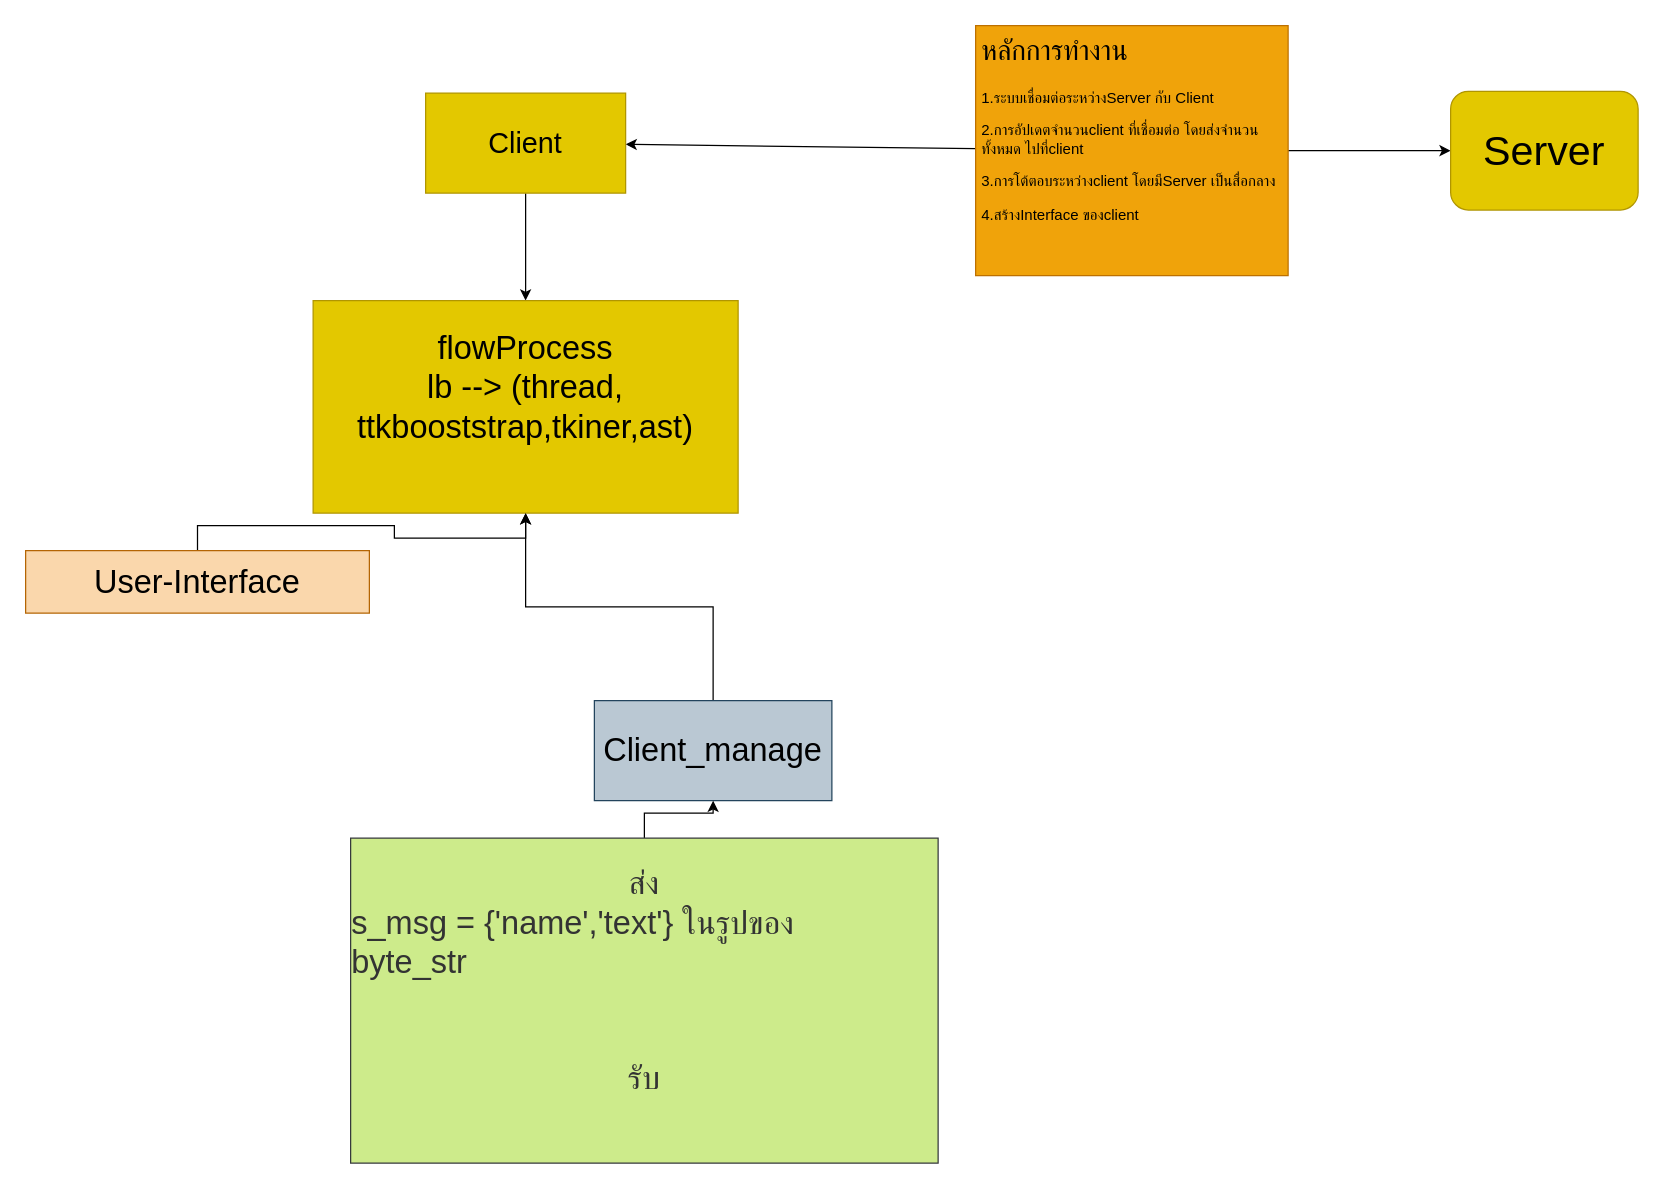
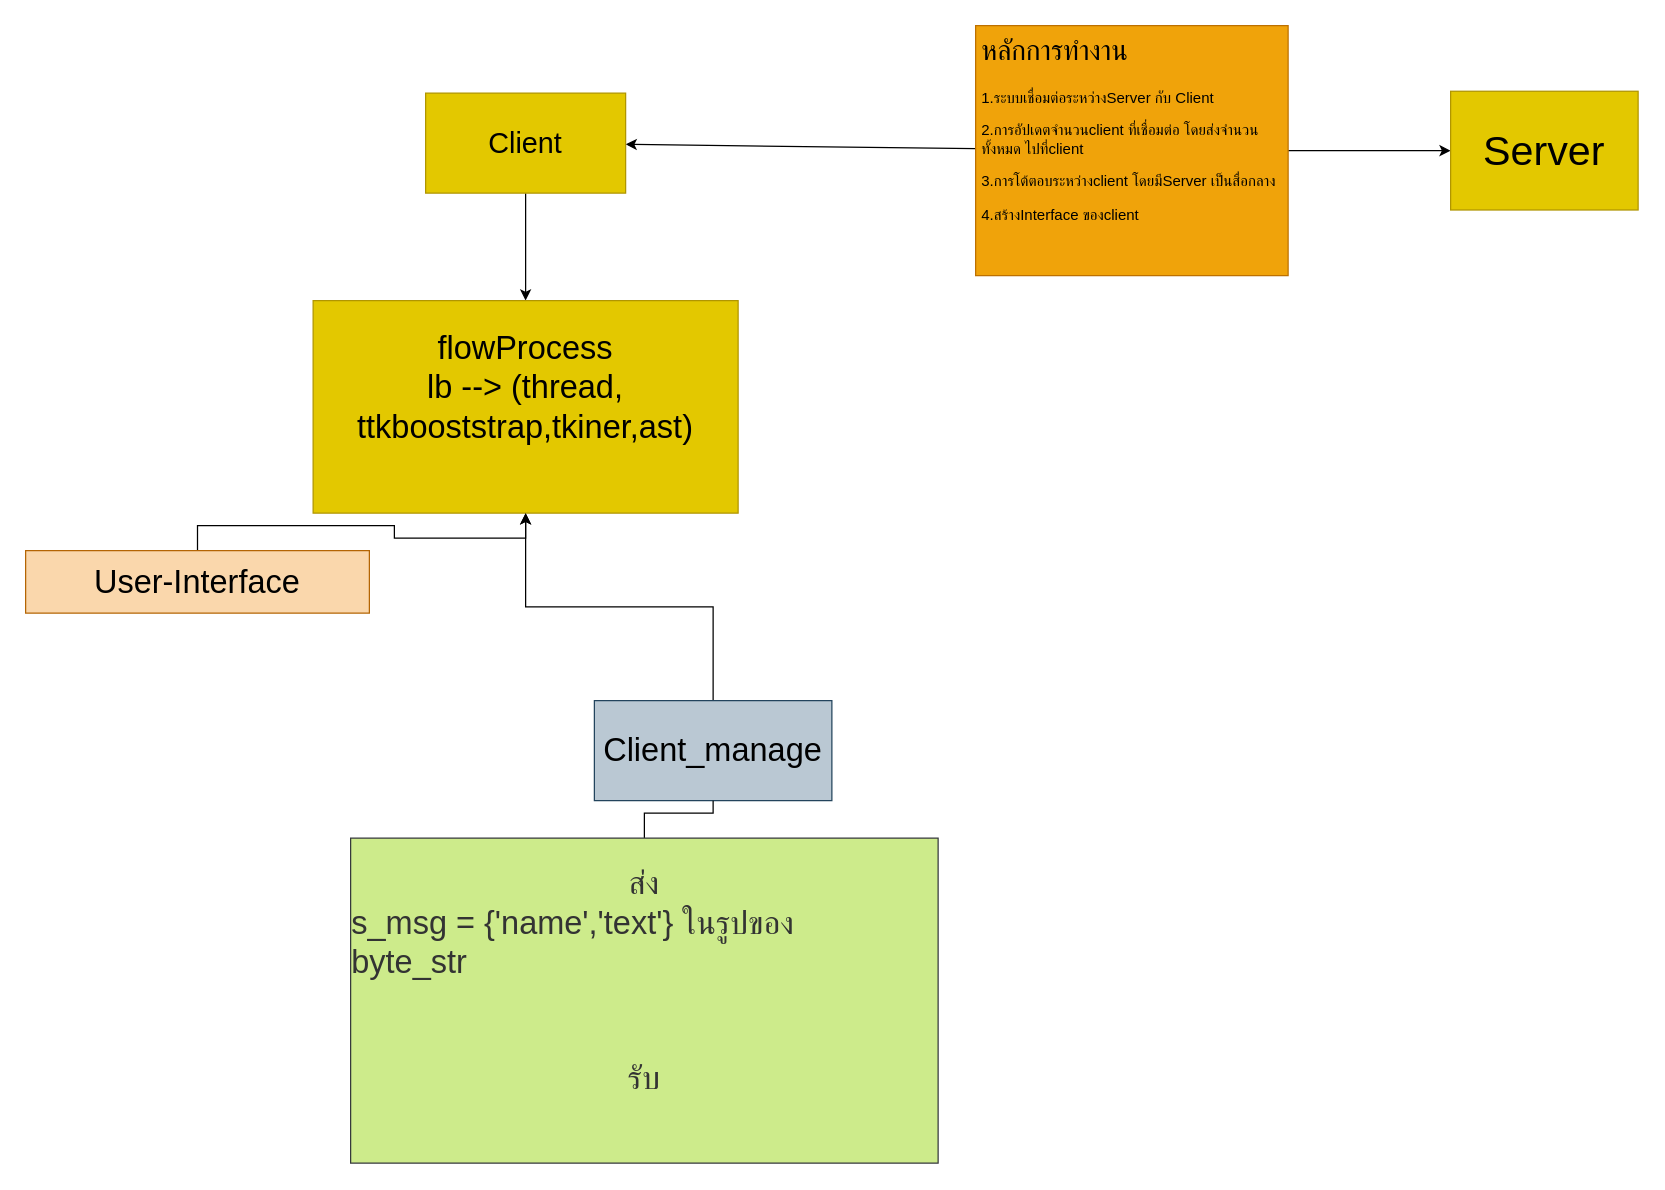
  <mxCell id="0" />
  <mxCell id="1" parent="0" />
  <mxCell id="2" style="edgeStyle=none;rounded=0;orthogonalLoop=1;jettySize=auto;html=1;entryX=0;entryY=0.5;entryDx=0;entryDy=0;fontSize=23;" parent="1" source="4" target="5" edge="1"><mxGeometry relative="1" as="geometry" /></mxCell>
  <mxCell id="3" style="edgeStyle=none;rounded=0;orthogonalLoop=1;jettySize=auto;html=1;fontSize=23;" parent="1" source="4" target="7" edge="1"><mxGeometry relative="1" as="geometry"><Array as="points" /></mxGeometry></mxCell>
  <mxCell id="4" value="&lt;h1&gt;&lt;span style=&quot;font-weight: 400 ; text-align: center&quot;&gt;&lt;font style=&quot;font-size: 22px&quot;&gt;หลักการทำงาน&lt;/font&gt;&lt;/span&gt;&lt;/h1&gt;&lt;p&gt;1.ระบบเชื่อมต่อระหว่างServer กับ Client&lt;br&gt;&lt;/p&gt;&lt;p&gt;2.การอัปเดตจำนวนclient ที่เชื่อมต่อ โดยส่งจำนวนทั้งหมด ไปที่client&amp;nbsp;&lt;br&gt;&lt;/p&gt;&lt;p&gt;3.การโต้ตอบระหว่างclient โดยมีServer เป็นสื่อกลาง&amp;nbsp;&lt;br&gt;&lt;/p&gt;&lt;p&gt;4.สร้างInterface ของclient&lt;br&gt;&lt;/p&gt;" style="text;html=1;strokeColor=#BD7000;fillColor=#f0a30a;spacing=5;spacingTop=-20;whiteSpace=wrap;overflow=hidden;rounded=0;fontColor=#000000;" parent="1" vertex="1"><mxGeometry x="780" y="20" width="250" height="200" as="geometry" /></mxCell>
- <mxCell id="5" value="&lt;font style=&quot;font-size: 33px&quot;&gt;Server&lt;/font&gt;" style="whiteSpace=wrap;html=1;fontSize=23;labelBackgroundColor=none;fillColor=#e3c800;strokeColor=#B09500;fontColor=#000000;rounded=1;" parent="1" vertex="1"><mxGeometry x="1160" y="72.5" width="150" height="95" as="geometry" /></mxCell>
+ <mxCell id="5" value="&lt;font style=&quot;font-size: 33px&quot;&gt;Server&lt;/font&gt;" style="rounded=0;whiteSpace=wrap;html=1;fontSize=23;labelBackgroundColor=none;fillColor=#e3c800;strokeColor=#B09500;fontColor=#000000;" parent="1" vertex="1"><mxGeometry x="1160" y="72.5" width="150" height="95" as="geometry" /></mxCell>
  <mxCell id="6" style="edgeStyle=orthogonalEdgeStyle;rounded=0;orthogonalLoop=1;jettySize=auto;html=1;" edge="1" parent="1" source="7"><mxGeometry relative="1" as="geometry"><mxPoint x="420" y="240" as="targetPoint" /><Array as="points"><mxPoint x="420" y="190" /><mxPoint x="420" y="190" /></Array></mxGeometry></mxCell>
  <mxCell id="7" value="Client" style="rounded=0;whiteSpace=wrap;html=1;labelBackgroundColor=none;fontSize=23;fillColor=#e3c800;strokeColor=#B09500;fontColor=#000000;" parent="1" vertex="1"><mxGeometry x="340" y="74" width="160" height="80" as="geometry" /></mxCell>
  <mxCell id="8" value="&lt;div&gt;&lt;span&gt;flowProcess&lt;/span&gt;&lt;/div&gt;&lt;div&gt;&lt;span&gt;lb --&amp;gt; (thread,&lt;/span&gt;&lt;/div&gt;&lt;div&gt;&lt;span&gt;ttkbooststrap,tkiner,ast)&lt;/span&gt;&lt;/div&gt;&amp;nbsp;" style="rounded=0;whiteSpace=wrap;html=1;fillColor=#e3c800;strokeColor=#B09500;fontColor=#000000;fontSize=26;align=center;" vertex="1" parent="1"><mxGeometry x="250" y="240" width="340" height="170" as="geometry" /></mxCell>
  <mxCell id="9" value="" style="edgeStyle=orthogonalEdgeStyle;rounded=0;orthogonalLoop=1;jettySize=auto;html=1;fontSize=26;" edge="1" parent="1" source="10" target="8"><mxGeometry relative="1" as="geometry" /></mxCell>
  <mxCell id="10" value="&lt;font color=&quot;#000000&quot;&gt;User-Interface&lt;/font&gt;" style="rounded=0;whiteSpace=wrap;html=1;fontSize=26;fillColor=#fad7ac;strokeColor=#b46504;" vertex="1" parent="1"><mxGeometry x="20" y="440" width="275" height="50" as="geometry" /></mxCell>
  <mxCell id="11" value="" style="edgeStyle=orthogonalEdgeStyle;rounded=0;orthogonalLoop=1;jettySize=auto;html=1;fontSize=26;" edge="1" parent="1" source="12" target="8"><mxGeometry relative="1" as="geometry" /></mxCell>
  <mxCell id="12" value="&lt;font color=&quot;#000000&quot;&gt;Client_manage&lt;/font&gt;" style="rounded=0;whiteSpace=wrap;html=1;fontSize=26;fillColor=#bac8d3;strokeColor=#23445d;" vertex="1" parent="1"><mxGeometry x="475" y="560" width="190" height="80" as="geometry" /></mxCell>
- <mxCell id="13" value="" style="edgeStyle=orthogonalEdgeStyle;rounded=0;orthogonalLoop=1;jettySize=auto;html=1;fontSize=26;" edge="1" parent="1" source="14" target="12"><mxGeometry relative="1" as="geometry" /></mxCell>
+ <mxCell id="13" value="" style="edgeStyle=orthogonalEdgeStyle;rounded=0;orthogonalLoop=1;jettySize=auto;html=1;fontSize=26;endArrow=none;" edge="1" parent="1" source="14" target="12"><mxGeometry relative="1" as="geometry" /></mxCell>
  <mxCell id="14" value="&lt;font color=&quot;#333333&quot;&gt;ส่ง&lt;br&gt;&lt;div style=&quot;text-align: left&quot;&gt;&lt;span&gt;s_msg = {'name','text'} ในรูปของ byte_str&amp;nbsp;&amp;nbsp;&lt;/span&gt;&lt;/div&gt;&lt;br&gt;&lt;br&gt;รับ&lt;br&gt;&lt;br&gt;&lt;/font&gt;" style="rounded=0;whiteSpace=wrap;html=1;fontSize=26;fillColor=#cdeb8b;strokeColor=#36393d;" vertex="1" parent="1"><mxGeometry x="280" y="670" width="470" height="260" as="geometry" /></mxCell>
